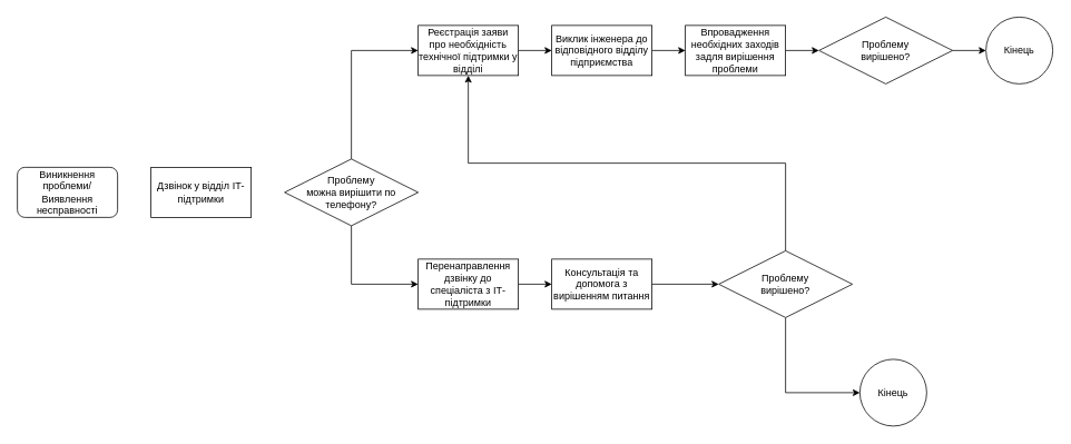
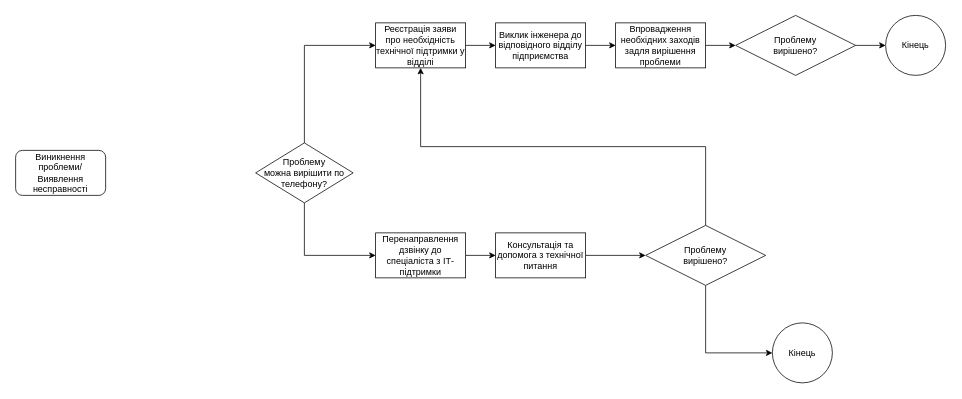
  <mxCell id="0" />
  <mxCell id="1" parent="0" />
  <mxCell id="2" value="Кінець" style="ellipse;whiteSpace=wrap;html=1;aspect=fixed;" vertex="1" parent="1"><mxGeometry x="1029" y="430" width="80" height="80" as="geometry" /></mxCell>
  <mxCell id="3" value="Виникнення проблеми/Виявлення несправності" style="whiteSpace=wrap;html=1;rounded=1;" vertex="1" parent="1"><mxGeometry x="20" y="200" width="120" height="60" as="geometry" /></mxCell>
- <mxCell id="4" value="Дзвінок у відділ ІТ-підтримки" style="rounded=0;whiteSpace=wrap;html=1;" vertex="1" parent="1"><mxGeometry x="180" y="200" width="120" height="60" as="geometry" /></mxCell>
  <mxCell id="5" style="edgeStyle=orthogonalEdgeStyle;rounded=0;orthogonalLoop=1;jettySize=auto;html=1;exitX=0.5;exitY=1;exitDx=0;exitDy=0;entryX=0;entryY=0.5;entryDx=0;entryDy=0;" edge="1" parent="1" source="7" target="9"><mxGeometry relative="1" as="geometry" /></mxCell>
  <mxCell id="6" style="edgeStyle=orthogonalEdgeStyle;rounded=0;orthogonalLoop=1;jettySize=auto;html=1;exitX=0.5;exitY=0;exitDx=0;exitDy=0;entryX=0;entryY=0.5;entryDx=0;entryDy=0;" edge="1" parent="1" source="7" target="16"><mxGeometry relative="1" as="geometry" /></mxCell>
- <mxCell id="7" value="Проблему &lt;br&gt;можна вирішити по телефону?" style="rhombus;whiteSpace=wrap;html=1;" vertex="1" parent="1"><mxGeometry x="340" y="190" width="160" height="80" as="geometry" /></mxCell>
+ <mxCell id="7" value="Проблему &lt;br&gt;можна вирішити по телефону?" style="rhombus;whiteSpace=wrap;html=1;" vertex="1" parent="1"><mxGeometry x="340" y="190" width="130" height="80" as="geometry" /></mxCell>
  <mxCell id="8" style="edgeStyle=orthogonalEdgeStyle;rounded=0;orthogonalLoop=1;jettySize=auto;html=1;exitX=1;exitY=0.5;exitDx=0;exitDy=0;entryX=0;entryY=0.5;entryDx=0;entryDy=0;" edge="1" parent="1" source="9" target="18"><mxGeometry relative="1" as="geometry" /></mxCell>
  <mxCell id="9" value="Перенаправлення дзвінку до спеціаліста з ІТ-підтримки" style="rounded=0;whiteSpace=wrap;html=1;" vertex="1" parent="1"><mxGeometry x="500" y="310" width="120" height="60" as="geometry" /></mxCell>
  <mxCell id="10" style="edgeStyle=orthogonalEdgeStyle;rounded=0;orthogonalLoop=1;jettySize=auto;html=1;exitX=0.5;exitY=0;exitDx=0;exitDy=0;entryX=0.5;entryY=1;entryDx=0;entryDy=0;" edge="1" parent="1" source="12" target="16"><mxGeometry relative="1" as="geometry" /></mxCell>
  <mxCell id="11" style="edgeStyle=orthogonalEdgeStyle;rounded=0;orthogonalLoop=1;jettySize=auto;html=1;exitX=0.5;exitY=1;exitDx=0;exitDy=0;entryX=0;entryY=0.5;entryDx=0;entryDy=0;" edge="1" parent="1" source="12" target="2"><mxGeometry relative="1" as="geometry" /></mxCell>
  <mxCell id="12" value="Проблему &lt;br&gt;вирішено?" style="rhombus;whiteSpace=wrap;html=1;" vertex="1" parent="1"><mxGeometry x="860" y="300" width="160" height="80" as="geometry" /></mxCell>
  <mxCell id="13" style="edgeStyle=orthogonalEdgeStyle;rounded=0;orthogonalLoop=1;jettySize=auto;html=1;exitX=1;exitY=0.5;exitDx=0;exitDy=0;entryX=0;entryY=0.5;entryDx=0;entryDy=0;" edge="1" parent="1" source="14" target="22"><mxGeometry relative="1" as="geometry" /></mxCell>
  <mxCell id="14" value="Виклик інженера до відповідного відділу підприємства" style="rounded=0;whiteSpace=wrap;html=1;" vertex="1" parent="1"><mxGeometry x="660" y="30" width="120" height="60" as="geometry" /></mxCell>
  <mxCell id="15" style="edgeStyle=orthogonalEdgeStyle;rounded=0;orthogonalLoop=1;jettySize=auto;html=1;exitX=1;exitY=0.5;exitDx=0;exitDy=0;entryX=0;entryY=0.5;entryDx=0;entryDy=0;" edge="1" parent="1" source="16" target="14"><mxGeometry relative="1" as="geometry" /></mxCell>
  <mxCell id="16" value="Реєстрація заяви про необхідність технічної підтримки у відділі" style="rounded=0;whiteSpace=wrap;html=1;" vertex="1" parent="1"><mxGeometry x="500" y="30" width="120" height="60" as="geometry" /></mxCell>
  <mxCell id="17" style="edgeStyle=orthogonalEdgeStyle;rounded=0;orthogonalLoop=1;jettySize=auto;html=1;exitX=1;exitY=0.5;exitDx=0;exitDy=0;entryX=0;entryY=0.5;entryDx=0;entryDy=0;" edge="1" parent="1" source="18" target="12"><mxGeometry relative="1" as="geometry" /></mxCell>
- <mxCell id="18" value="Консультація та допомога з вирішенням питання" style="rounded=0;whiteSpace=wrap;html=1;" vertex="1" parent="1"><mxGeometry x="660" y="310" width="120" height="60" as="geometry" /></mxCell>
+ <mxCell id="18" value="Консультація та допомога з технічної питання" style="rounded=0;whiteSpace=wrap;html=1;" vertex="1" parent="1"><mxGeometry x="660" y="310" width="120" height="60" as="geometry" /></mxCell>
  <mxCell id="19" style="edgeStyle=orthogonalEdgeStyle;rounded=0;orthogonalLoop=1;jettySize=auto;html=1;exitX=1;exitY=0.5;exitDx=0;exitDy=0;entryX=0;entryY=0.5;entryDx=0;entryDy=0;" edge="1" parent="1" source="20" target="23"><mxGeometry relative="1" as="geometry" /></mxCell>
  <mxCell id="20" value="Проблему &lt;br&gt;вирішено?" style="rhombus;whiteSpace=wrap;html=1;" vertex="1" parent="1"><mxGeometry x="980" y="20" width="160" height="80" as="geometry" /></mxCell>
  <mxCell id="21" style="edgeStyle=orthogonalEdgeStyle;rounded=0;orthogonalLoop=1;jettySize=auto;html=1;exitX=1;exitY=0.5;exitDx=0;exitDy=0;entryX=0;entryY=0.5;entryDx=0;entryDy=0;" edge="1" parent="1" source="22" target="20"><mxGeometry relative="1" as="geometry" /></mxCell>
  <mxCell id="22" value="Впровадження необхідних заходів задля вирішення проблеми" style="rounded=0;whiteSpace=wrap;html=1;" vertex="1" parent="1"><mxGeometry x="820" y="30" width="120" height="60" as="geometry" /></mxCell>
  <mxCell id="23" value="Кінець" style="ellipse;whiteSpace=wrap;html=1;aspect=fixed;" vertex="1" parent="1"><mxGeometry x="1180" y="20" width="80" height="80" as="geometry" /></mxCell>
